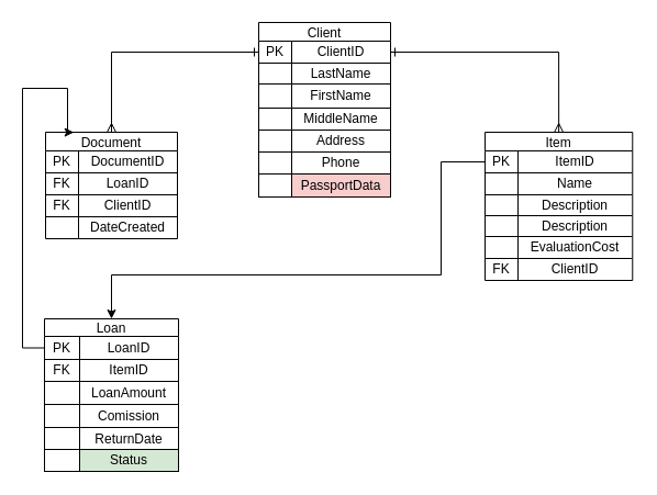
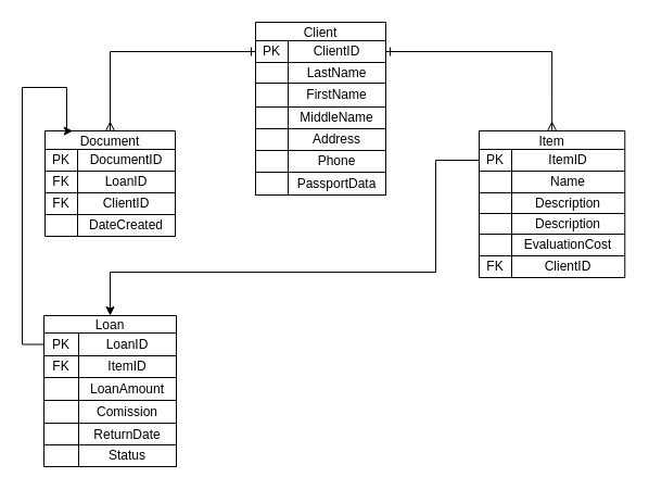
  <mxCell id="0" />
  <mxCell id="1" parent="0" />
  <mxCell id="2" value="Loan" style="shape=table;startSize=16;container=1;collapsible=0;childLayout=tableLayout;swimlaneFillColor=default;" parent="1" vertex="1"><mxGeometry x="40" y="290" width="122" height="120" as="geometry" /></mxCell>
  <mxCell id="3" value="" style="shape=tableRow;horizontal=0;startSize=0;swimlaneHead=0;swimlaneBody=0;strokeColor=inherit;top=0;left=0;bottom=0;right=0;collapsible=0;dropTarget=0;fillColor=none;points=[[0,0.5],[1,0.5]];portConstraint=eastwest;" parent="2" vertex="1"><mxGeometry y="16" width="122" height="21" as="geometry" /></mxCell>
  <mxCell id="4" value="PK" style="shape=partialRectangle;html=1;whiteSpace=wrap;connectable=0;strokeColor=inherit;overflow=hidden;fillColor=none;top=0;left=0;bottom=0;right=0;pointerEvents=1;" parent="3" vertex="1"><mxGeometry width="32" height="21" as="geometry"><mxRectangle width="32" height="21" as="alternateBounds" /></mxGeometry></mxCell>
  <mxCell id="5" value="&lt;span style=&quot;text-wrap: nowrap;&quot;&gt;LoanID&lt;/span&gt;" style="shape=partialRectangle;html=1;whiteSpace=wrap;connectable=0;strokeColor=inherit;overflow=hidden;fillColor=none;top=0;left=0;bottom=0;right=0;pointerEvents=1;" parent="3" vertex="1"><mxGeometry x="32" width="90" height="21" as="geometry"><mxRectangle width="90" height="21" as="alternateBounds" /></mxGeometry></mxCell>
  <mxCell id="6" value="" style="shape=tableRow;horizontal=0;startSize=0;swimlaneHead=0;swimlaneBody=0;strokeColor=inherit;top=0;left=0;bottom=0;right=0;collapsible=0;dropTarget=0;fillColor=none;points=[[0,0.5],[1,0.5]];portConstraint=eastwest;" parent="2" vertex="1"><mxGeometry y="37" width="122" height="20" as="geometry" /></mxCell>
  <mxCell id="7" value="FK" style="shape=partialRectangle;html=1;whiteSpace=wrap;connectable=0;strokeColor=inherit;overflow=hidden;fillColor=none;top=0;left=0;bottom=0;right=0;pointerEvents=1;" parent="6" vertex="1"><mxGeometry width="32" height="20" as="geometry"><mxRectangle width="32" height="20" as="alternateBounds" /></mxGeometry></mxCell>
  <mxCell id="8" value="ItemID" style="shape=partialRectangle;html=1;whiteSpace=wrap;connectable=0;strokeColor=inherit;overflow=hidden;fillColor=none;top=0;left=0;bottom=0;right=0;pointerEvents=1;" parent="6" vertex="1"><mxGeometry x="32" width="90" height="20" as="geometry"><mxRectangle width="90" height="20" as="alternateBounds" /></mxGeometry></mxCell>
  <mxCell id="9" value="" style="shape=tableRow;horizontal=0;startSize=0;swimlaneHead=0;swimlaneBody=0;strokeColor=inherit;top=0;left=0;bottom=0;right=0;collapsible=0;dropTarget=0;fillColor=none;points=[[0,0.5],[1,0.5]];portConstraint=eastwest;" parent="2" vertex="1"><mxGeometry y="57" width="122" height="21" as="geometry" /></mxCell>
  <mxCell id="10" value="" style="shape=partialRectangle;html=1;whiteSpace=wrap;connectable=0;strokeColor=inherit;overflow=hidden;fillColor=none;top=0;left=0;bottom=0;right=0;pointerEvents=1;" parent="9" vertex="1"><mxGeometry width="32" height="21" as="geometry"><mxRectangle width="32" height="21" as="alternateBounds" /></mxGeometry></mxCell>
  <mxCell id="11" value="LoanAmount" style="shape=partialRectangle;html=1;whiteSpace=wrap;connectable=0;strokeColor=inherit;overflow=hidden;fillColor=none;top=0;left=0;bottom=0;right=0;pointerEvents=1;" parent="9" vertex="1"><mxGeometry x="32" width="90" height="21" as="geometry"><mxRectangle width="90" height="21" as="alternateBounds" /></mxGeometry></mxCell>
  <mxCell id="12" value="" style="shape=tableRow;horizontal=0;startSize=0;swimlaneHead=0;swimlaneBody=0;strokeColor=inherit;top=0;left=0;bottom=0;right=0;collapsible=0;dropTarget=0;fillColor=none;points=[[0,0.5],[1,0.5]];portConstraint=eastwest;" parent="2" vertex="1"><mxGeometry y="78" width="122" height="21" as="geometry" /></mxCell>
  <mxCell id="13" value="" style="shape=partialRectangle;html=1;whiteSpace=wrap;connectable=0;strokeColor=inherit;overflow=hidden;fillColor=none;top=0;left=0;bottom=0;right=0;pointerEvents=1;" parent="12" vertex="1"><mxGeometry width="32" height="21" as="geometry"><mxRectangle width="32" height="21" as="alternateBounds" /></mxGeometry></mxCell>
  <mxCell id="14" value="&lt;span style=&quot;text-wrap: nowrap;&quot;&gt;Comission&lt;/span&gt;" style="shape=partialRectangle;html=1;whiteSpace=wrap;connectable=0;strokeColor=inherit;overflow=hidden;fillColor=none;top=0;left=0;bottom=0;right=0;pointerEvents=1;" parent="12" vertex="1"><mxGeometry x="32" width="90" height="21" as="geometry"><mxRectangle width="90" height="21" as="alternateBounds" /></mxGeometry></mxCell>
  <mxCell id="15" value="" style="shape=tableRow;horizontal=0;startSize=0;swimlaneHead=0;swimlaneBody=0;strokeColor=inherit;top=0;left=0;bottom=0;right=0;collapsible=0;dropTarget=0;fillColor=none;points=[[0,0.5],[1,0.5]];portConstraint=eastwest;" parent="2" vertex="1"><mxGeometry y="99" width="122" height="21" as="geometry" /></mxCell>
  <mxCell id="16" value="" style="shape=partialRectangle;html=1;whiteSpace=wrap;connectable=0;strokeColor=inherit;overflow=hidden;fillColor=none;top=0;left=0;bottom=0;right=0;pointerEvents=1;" parent="15" vertex="1"><mxGeometry width="32" height="21" as="geometry"><mxRectangle width="32" height="21" as="alternateBounds" /></mxGeometry></mxCell>
  <mxCell id="17" value="&lt;span style=&quot;text-wrap: nowrap;&quot;&gt;ReturnDate&lt;/span&gt;" style="shape=partialRectangle;html=1;whiteSpace=wrap;connectable=0;strokeColor=inherit;overflow=hidden;fillColor=none;top=0;left=0;bottom=0;right=0;pointerEvents=1;" parent="15" vertex="1"><mxGeometry x="32" width="90" height="21" as="geometry"><mxRectangle width="90" height="21" as="alternateBounds" /></mxGeometry></mxCell>
  <mxCell id="18" style="edgeStyle=orthogonalEdgeStyle;rounded=0;orthogonalLoop=1;jettySize=auto;html=1;startArrow=ERone;startFill=0;endArrow=ERmany;endFill=0;exitX=1;exitY=0.5;exitDx=0;exitDy=0;entryX=0.5;entryY=0;entryDx=0;entryDy=0;" parent="1" source="40" target="19" edge="1"><mxGeometry relative="1" as="geometry"><mxPoint x="361" y="320" as="targetPoint" /></mxGeometry></mxCell>
  <mxCell id="19" value="Item" style="shape=table;startSize=17;container=1;collapsible=0;childLayout=tableLayout;swimlaneFillColor=default;" parent="1" vertex="1"><mxGeometry x="441" y="120" width="134.278" height="135" as="geometry" /></mxCell>
  <mxCell id="20" value="" style="shape=tableRow;horizontal=0;startSize=0;swimlaneHead=0;swimlaneBody=0;strokeColor=inherit;top=0;left=0;bottom=0;right=0;collapsible=0;dropTarget=0;fillColor=none;points=[[0,0.5],[1,0.5]];portConstraint=eastwest;" parent="19" vertex="1"><mxGeometry y="17" width="134.278" height="20" as="geometry" /></mxCell>
  <mxCell id="21" value="PK" style="shape=partialRectangle;html=1;whiteSpace=wrap;connectable=0;strokeColor=inherit;overflow=hidden;fillColor=none;top=0;left=0;bottom=0;right=0;pointerEvents=1;" parent="20" vertex="1"><mxGeometry width="30" height="20" as="geometry"><mxRectangle width="30" height="20" as="alternateBounds" /></mxGeometry></mxCell>
  <mxCell id="22" value="ItemID" style="shape=partialRectangle;html=1;whiteSpace=wrap;connectable=0;strokeColor=inherit;overflow=hidden;fillColor=none;top=0;left=0;bottom=0;right=0;pointerEvents=1;" parent="20" vertex="1"><mxGeometry x="30" width="104" height="20" as="geometry"><mxRectangle width="104" height="20" as="alternateBounds" /></mxGeometry></mxCell>
  <mxCell id="23" value="" style="shape=tableRow;horizontal=0;startSize=0;swimlaneHead=0;swimlaneBody=0;strokeColor=inherit;top=0;left=0;bottom=0;right=0;collapsible=0;dropTarget=0;fillColor=none;points=[[0,0.5],[1,0.5]];portConstraint=eastwest;" parent="19" vertex="1"><mxGeometry y="37" width="134.278" height="20" as="geometry" /></mxCell>
  <mxCell id="24" value="" style="shape=partialRectangle;html=1;whiteSpace=wrap;connectable=0;strokeColor=inherit;overflow=hidden;fillColor=none;top=0;left=0;bottom=0;right=0;pointerEvents=1;" parent="23" vertex="1"><mxGeometry width="30" height="20" as="geometry"><mxRectangle width="30" height="20" as="alternateBounds" /></mxGeometry></mxCell>
  <mxCell id="25" value="Name" style="shape=partialRectangle;html=1;whiteSpace=wrap;connectable=0;strokeColor=inherit;overflow=hidden;fillColor=none;top=0;left=0;bottom=0;right=0;pointerEvents=1;" parent="23" vertex="1"><mxGeometry x="30" width="104" height="20" as="geometry"><mxRectangle width="104" height="20" as="alternateBounds" /></mxGeometry></mxCell>
  <mxCell id="26" value="" style="shape=tableRow;horizontal=0;startSize=0;swimlaneHead=0;swimlaneBody=0;strokeColor=inherit;top=0;left=0;bottom=0;right=0;collapsible=0;dropTarget=0;fillColor=none;points=[[0,0.5],[1,0.5]];portConstraint=eastwest;" vertex="1" parent="19"><mxGeometry y="57" width="134.278" height="19" as="geometry" /></mxCell>
  <mxCell id="27" value="" style="shape=partialRectangle;html=1;whiteSpace=wrap;connectable=0;strokeColor=inherit;overflow=hidden;fillColor=none;top=0;left=0;bottom=0;right=0;pointerEvents=1;" vertex="1" parent="26"><mxGeometry width="30" height="19" as="geometry"><mxRectangle width="30" height="19" as="alternateBounds" /></mxGeometry></mxCell>
  <mxCell id="28" value="Description" style="shape=partialRectangle;html=1;whiteSpace=wrap;connectable=0;strokeColor=inherit;overflow=hidden;fillColor=none;top=0;left=0;bottom=0;right=0;pointerEvents=1;" vertex="1" parent="26"><mxGeometry x="30" width="104" height="19" as="geometry"><mxRectangle width="104" height="19" as="alternateBounds" /></mxGeometry></mxCell>
  <mxCell id="29" value="" style="shape=tableRow;horizontal=0;startSize=0;swimlaneHead=0;swimlaneBody=0;strokeColor=inherit;top=0;left=0;bottom=0;right=0;collapsible=0;dropTarget=0;fillColor=none;points=[[0,0.5],[1,0.5]];portConstraint=eastwest;" parent="19" vertex="1"><mxGeometry y="76" width="134.278" height="19" as="geometry" /></mxCell>
  <mxCell id="30" value="" style="shape=partialRectangle;html=1;whiteSpace=wrap;connectable=0;strokeColor=inherit;overflow=hidden;fillColor=none;top=0;left=0;bottom=0;right=0;pointerEvents=1;" parent="29" vertex="1"><mxGeometry width="30" height="19" as="geometry"><mxRectangle width="30" height="19" as="alternateBounds" /></mxGeometry></mxCell>
  <mxCell id="31" value="Description" style="shape=partialRectangle;html=1;whiteSpace=wrap;connectable=0;strokeColor=inherit;overflow=hidden;fillColor=none;top=0;left=0;bottom=0;right=0;pointerEvents=1;" parent="29" vertex="1"><mxGeometry x="30" width="104" height="19" as="geometry"><mxRectangle width="104" height="19" as="alternateBounds" /></mxGeometry></mxCell>
  <mxCell id="32" value="" style="shape=tableRow;horizontal=0;startSize=0;swimlaneHead=0;swimlaneBody=0;strokeColor=inherit;top=0;left=0;bottom=0;right=0;collapsible=0;dropTarget=0;fillColor=none;points=[[0,0.5],[1,0.5]];portConstraint=eastwest;" parent="19" vertex="1"><mxGeometry y="95" width="134.278" height="20" as="geometry" /></mxCell>
  <mxCell id="33" value="" style="shape=partialRectangle;html=1;whiteSpace=wrap;connectable=0;strokeColor=inherit;overflow=hidden;fillColor=none;top=0;left=0;bottom=0;right=0;pointerEvents=1;" parent="32" vertex="1"><mxGeometry width="30" height="20" as="geometry"><mxRectangle width="30" height="20" as="alternateBounds" /></mxGeometry></mxCell>
  <mxCell id="34" value="EvaluationCost" style="shape=partialRectangle;html=1;whiteSpace=wrap;connectable=0;strokeColor=inherit;overflow=hidden;fillColor=none;top=0;left=0;bottom=0;right=0;pointerEvents=1;" parent="32" vertex="1"><mxGeometry x="30" width="104" height="20" as="geometry"><mxRectangle width="104" height="20" as="alternateBounds" /></mxGeometry></mxCell>
  <mxCell id="35" value="" style="shape=tableRow;horizontal=0;startSize=0;swimlaneHead=0;swimlaneBody=0;strokeColor=inherit;top=0;left=0;bottom=0;right=0;collapsible=0;dropTarget=0;fillColor=none;points=[[0,0.5],[1,0.5]];portConstraint=eastwest;" parent="19" vertex="1"><mxGeometry y="115" width="134.278" height="20" as="geometry" /></mxCell>
  <mxCell id="36" value="FK" style="shape=partialRectangle;html=1;whiteSpace=wrap;connectable=0;strokeColor=inherit;overflow=hidden;fillColor=none;top=0;left=0;bottom=0;right=0;pointerEvents=1;" parent="35" vertex="1"><mxGeometry width="30" height="20" as="geometry"><mxRectangle width="30" height="20" as="alternateBounds" /></mxGeometry></mxCell>
  <mxCell id="37" value="ClientID" style="shape=partialRectangle;html=1;whiteSpace=wrap;connectable=0;strokeColor=inherit;overflow=hidden;fillColor=none;top=0;left=0;bottom=0;right=0;pointerEvents=1;" parent="35" vertex="1"><mxGeometry x="30" width="104" height="20" as="geometry"><mxRectangle width="104" height="20" as="alternateBounds" /></mxGeometry></mxCell>
  <mxCell id="38" style="edgeStyle=orthogonalEdgeStyle;rounded=0;orthogonalLoop=1;jettySize=auto;html=1;entryX=0.5;entryY=0;entryDx=0;entryDy=0;startArrow=ERone;startFill=0;endArrow=ERmany;endFill=0;exitX=0;exitY=0.5;exitDx=0;exitDy=0;" parent="1" source="40" target="58" edge="1"><mxGeometry relative="1" as="geometry"><mxPoint x="152" y="400" as="sourcePoint" /><mxPoint x="210" y="487" as="targetPoint" /></mxGeometry></mxCell>
  <mxCell id="39" value="Client" style="shape=table;startSize=17;container=1;collapsible=0;childLayout=tableLayout;swimlaneFillColor=default;" parent="1" vertex="1"><mxGeometry x="235" y="20" width="120" height="138" as="geometry" /></mxCell>
  <mxCell id="40" value="" style="shape=tableRow;horizontal=0;startSize=0;swimlaneHead=0;swimlaneBody=0;strokeColor=inherit;top=0;left=0;bottom=0;right=0;collapsible=0;dropTarget=0;fillColor=none;points=[[0,0.5],[1,0.5]];portConstraint=eastwest;" parent="39" vertex="1"><mxGeometry y="17" width="120" height="20" as="geometry" /></mxCell>
  <mxCell id="41" value="PK" style="shape=partialRectangle;html=1;whiteSpace=wrap;connectable=0;strokeColor=inherit;overflow=hidden;fillColor=none;top=0;left=0;bottom=0;right=0;pointerEvents=1;" parent="40" vertex="1"><mxGeometry width="30" height="20" as="geometry"><mxRectangle width="30" height="20" as="alternateBounds" /></mxGeometry></mxCell>
  <mxCell id="42" value="ClientID" style="shape=partialRectangle;html=1;whiteSpace=wrap;connectable=0;strokeColor=inherit;overflow=hidden;fillColor=none;top=0;left=0;bottom=0;right=0;pointerEvents=1;" parent="40" vertex="1"><mxGeometry x="30" width="90" height="20" as="geometry"><mxRectangle width="90" height="20" as="alternateBounds" /></mxGeometry></mxCell>
  <mxCell id="43" value="" style="shape=tableRow;horizontal=0;startSize=0;swimlaneHead=0;swimlaneBody=0;strokeColor=inherit;top=0;left=0;bottom=0;right=0;collapsible=0;dropTarget=0;fillColor=none;points=[[0,0.5],[1,0.5]];portConstraint=eastwest;" parent="39" vertex="1"><mxGeometry y="37" width="120" height="19" as="geometry" /></mxCell>
  <mxCell id="44" value="" style="shape=partialRectangle;html=1;whiteSpace=wrap;connectable=0;strokeColor=inherit;overflow=hidden;fillColor=none;top=0;left=0;bottom=0;right=0;pointerEvents=1;" parent="43" vertex="1"><mxGeometry width="30" height="19" as="geometry"><mxRectangle width="30" height="19" as="alternateBounds" /></mxGeometry></mxCell>
  <mxCell id="45" value="LastName" style="shape=partialRectangle;html=1;whiteSpace=wrap;connectable=0;strokeColor=inherit;overflow=hidden;fillColor=none;top=0;left=0;bottom=0;right=0;pointerEvents=1;" parent="43" vertex="1"><mxGeometry x="30" width="90" height="19" as="geometry"><mxRectangle width="90" height="19" as="alternateBounds" /></mxGeometry></mxCell>
  <mxCell id="46" value="" style="shape=tableRow;horizontal=0;startSize=0;swimlaneHead=0;swimlaneBody=0;strokeColor=inherit;top=0;left=0;bottom=0;right=0;collapsible=0;dropTarget=0;fillColor=none;points=[[0,0.5],[1,0.5]];portConstraint=eastwest;" parent="39" vertex="1"><mxGeometry y="56" width="120" height="22" as="geometry" /></mxCell>
  <mxCell id="47" value="" style="shape=partialRectangle;html=1;whiteSpace=wrap;connectable=0;strokeColor=inherit;overflow=hidden;fillColor=none;top=0;left=0;bottom=0;right=0;pointerEvents=1;" parent="46" vertex="1"><mxGeometry width="30" height="22" as="geometry"><mxRectangle width="30" height="22" as="alternateBounds" /></mxGeometry></mxCell>
  <mxCell id="48" value="FirstName" style="shape=partialRectangle;html=1;whiteSpace=wrap;connectable=0;strokeColor=inherit;overflow=hidden;fillColor=none;top=0;left=0;bottom=0;right=0;pointerEvents=1;" parent="46" vertex="1"><mxGeometry x="30" width="90" height="22" as="geometry"><mxRectangle width="90" height="22" as="alternateBounds" /></mxGeometry></mxCell>
  <mxCell id="49" value="" style="shape=tableRow;horizontal=0;startSize=0;swimlaneHead=0;swimlaneBody=0;strokeColor=inherit;top=0;left=0;bottom=0;right=0;collapsible=0;dropTarget=0;fillColor=none;points=[[0,0.5],[1,0.5]];portConstraint=eastwest;" parent="39" vertex="1"><mxGeometry y="78" width="120" height="20" as="geometry" /></mxCell>
  <mxCell id="50" value="" style="shape=partialRectangle;html=1;whiteSpace=wrap;connectable=0;strokeColor=inherit;overflow=hidden;fillColor=none;top=0;left=0;bottom=0;right=0;pointerEvents=1;" parent="49" vertex="1"><mxGeometry width="30" height="20" as="geometry"><mxRectangle width="30" height="20" as="alternateBounds" /></mxGeometry></mxCell>
  <mxCell id="51" value="MiddleName" style="shape=partialRectangle;html=1;whiteSpace=wrap;connectable=0;strokeColor=inherit;overflow=hidden;fillColor=none;top=0;left=0;bottom=0;right=0;pointerEvents=1;" parent="49" vertex="1"><mxGeometry x="30" width="90" height="20" as="geometry"><mxRectangle width="90" height="20" as="alternateBounds" /></mxGeometry></mxCell>
  <mxCell id="52" value="" style="shape=tableRow;horizontal=0;startSize=0;swimlaneHead=0;swimlaneBody=0;strokeColor=inherit;top=0;left=0;bottom=0;right=0;collapsible=0;dropTarget=0;fillColor=none;points=[[0,0.5],[1,0.5]];portConstraint=eastwest;" parent="39" vertex="1"><mxGeometry y="98" width="120" height="20" as="geometry" /></mxCell>
  <mxCell id="53" value="" style="shape=partialRectangle;html=1;whiteSpace=wrap;connectable=0;strokeColor=inherit;overflow=hidden;fillColor=none;top=0;left=0;bottom=0;right=0;pointerEvents=1;" parent="52" vertex="1"><mxGeometry width="30" height="20" as="geometry"><mxRectangle width="30" height="20" as="alternateBounds" /></mxGeometry></mxCell>
  <mxCell id="54" value="Address" style="shape=partialRectangle;html=1;whiteSpace=wrap;connectable=0;strokeColor=inherit;overflow=hidden;fillColor=none;top=0;left=0;bottom=0;right=0;pointerEvents=1;" parent="52" vertex="1"><mxGeometry x="30" width="90" height="20" as="geometry"><mxRectangle width="90" height="20" as="alternateBounds" /></mxGeometry></mxCell>
  <mxCell id="55" value="" style="shape=tableRow;horizontal=0;startSize=0;swimlaneHead=0;swimlaneBody=0;strokeColor=inherit;top=0;left=0;bottom=0;right=0;collapsible=0;dropTarget=0;fillColor=none;points=[[0,0.5],[1,0.5]];portConstraint=eastwest;" parent="39" vertex="1"><mxGeometry y="118" width="120" height="20" as="geometry" /></mxCell>
  <mxCell id="56" value="" style="shape=partialRectangle;html=1;whiteSpace=wrap;connectable=0;strokeColor=inherit;overflow=hidden;fillColor=none;top=0;left=0;bottom=0;right=0;pointerEvents=1;" parent="55" vertex="1"><mxGeometry width="30" height="20" as="geometry"><mxRectangle width="30" height="20" as="alternateBounds" /></mxGeometry></mxCell>
  <mxCell id="57" value="Phone" style="shape=partialRectangle;html=1;whiteSpace=wrap;connectable=0;strokeColor=inherit;overflow=hidden;fillColor=none;top=0;left=0;bottom=0;right=0;pointerEvents=1;" parent="55" vertex="1"><mxGeometry x="30" width="90" height="20" as="geometry"><mxRectangle width="90" height="20" as="alternateBounds" /></mxGeometry></mxCell>
  <mxCell id="58" value="Document" style="shape=table;startSize=17;container=1;collapsible=0;childLayout=tableLayout;swimlaneFillColor=default;" parent="1" vertex="1"><mxGeometry x="41" y="120" width="120" height="97" as="geometry" /></mxCell>
  <mxCell id="59" value="" style="shape=tableRow;horizontal=0;startSize=0;swimlaneHead=0;swimlaneBody=0;strokeColor=inherit;top=0;left=0;bottom=0;right=0;collapsible=0;dropTarget=0;fillColor=none;points=[[0,0.5],[1,0.5]];portConstraint=eastwest;" parent="58" vertex="1"><mxGeometry y="17" width="120" height="20" as="geometry" /></mxCell>
  <mxCell id="60" value="PK" style="shape=partialRectangle;html=1;whiteSpace=wrap;connectable=0;strokeColor=inherit;overflow=hidden;fillColor=none;top=0;left=0;bottom=0;right=0;pointerEvents=1;" parent="59" vertex="1"><mxGeometry width="30" height="20" as="geometry"><mxRectangle width="30" height="20" as="alternateBounds" /></mxGeometry></mxCell>
  <mxCell id="61" value="DocumentID" style="shape=partialRectangle;html=1;whiteSpace=wrap;connectable=0;strokeColor=inherit;overflow=hidden;fillColor=none;top=0;left=0;bottom=0;right=0;pointerEvents=1;" parent="59" vertex="1"><mxGeometry x="30" width="90" height="20" as="geometry"><mxRectangle width="90" height="20" as="alternateBounds" /></mxGeometry></mxCell>
  <mxCell id="62" value="" style="shape=tableRow;horizontal=0;startSize=0;swimlaneHead=0;swimlaneBody=0;strokeColor=inherit;top=0;left=0;bottom=0;right=0;collapsible=0;dropTarget=0;fillColor=none;points=[[0,0.5],[1,0.5]];portConstraint=eastwest;" parent="58" vertex="1"><mxGeometry y="37" width="120" height="20" as="geometry" /></mxCell>
  <mxCell id="63" value="FK" style="shape=partialRectangle;html=1;whiteSpace=wrap;connectable=0;strokeColor=inherit;overflow=hidden;fillColor=none;top=0;left=0;bottom=0;right=0;pointerEvents=1;" parent="62" vertex="1"><mxGeometry width="30" height="20" as="geometry"><mxRectangle width="30" height="20" as="alternateBounds" /></mxGeometry></mxCell>
  <mxCell id="64" value="LoanID" style="shape=partialRectangle;html=1;whiteSpace=wrap;connectable=0;strokeColor=inherit;overflow=hidden;fillColor=none;top=0;left=0;bottom=0;right=0;pointerEvents=1;" parent="62" vertex="1"><mxGeometry x="30" width="90" height="20" as="geometry"><mxRectangle width="90" height="20" as="alternateBounds" /></mxGeometry></mxCell>
  <mxCell id="65" value="" style="shape=tableRow;horizontal=0;startSize=0;swimlaneHead=0;swimlaneBody=0;strokeColor=inherit;top=0;left=0;bottom=0;right=0;collapsible=0;dropTarget=0;fillColor=none;points=[[0,0.5],[1,0.5]];portConstraint=eastwest;" parent="58" vertex="1"><mxGeometry y="57" width="120" height="20" as="geometry" /></mxCell>
  <mxCell id="66" value="FK" style="shape=partialRectangle;html=1;whiteSpace=wrap;connectable=0;strokeColor=inherit;overflow=hidden;fillColor=none;top=0;left=0;bottom=0;right=0;pointerEvents=1;" parent="65" vertex="1"><mxGeometry width="30" height="20" as="geometry"><mxRectangle width="30" height="20" as="alternateBounds" /></mxGeometry></mxCell>
  <mxCell id="67" value="ClientID" style="shape=partialRectangle;html=1;whiteSpace=wrap;connectable=0;strokeColor=inherit;overflow=hidden;fillColor=none;top=0;left=0;bottom=0;right=0;pointerEvents=1;" parent="65" vertex="1"><mxGeometry x="30" width="90" height="20" as="geometry"><mxRectangle width="90" height="20" as="alternateBounds" /></mxGeometry></mxCell>
  <mxCell id="68" value="" style="shape=tableRow;horizontal=0;startSize=0;swimlaneHead=0;swimlaneBody=0;strokeColor=inherit;top=0;left=0;bottom=0;right=0;collapsible=0;dropTarget=0;fillColor=none;points=[[0,0.5],[1,0.5]];portConstraint=eastwest;" parent="58" vertex="1"><mxGeometry y="77" width="120" height="20" as="geometry" /></mxCell>
  <mxCell id="69" value="" style="shape=partialRectangle;html=1;whiteSpace=wrap;connectable=0;strokeColor=inherit;overflow=hidden;fillColor=none;top=0;left=0;bottom=0;right=0;pointerEvents=1;" parent="68" vertex="1"><mxGeometry width="30" height="20" as="geometry"><mxRectangle width="30" height="20" as="alternateBounds" /></mxGeometry></mxCell>
  <mxCell id="70" value="DateCreated" style="shape=partialRectangle;html=1;whiteSpace=wrap;connectable=0;strokeColor=inherit;overflow=hidden;fillColor=none;top=0;left=0;bottom=0;right=0;pointerEvents=1;" parent="68" vertex="1"><mxGeometry x="30" width="90" height="20" as="geometry"><mxRectangle width="90" height="20" as="alternateBounds" /></mxGeometry></mxCell>
  <mxCell id="71" value="" style="rounded=0;whiteSpace=wrap;html=1;" vertex="1" parent="1"><mxGeometry x="235" y="158" width="30" height="21" as="geometry" /></mxCell>
- <mxCell id="72" value="PassportData" style="rounded=0;whiteSpace=wrap;html=1;fillColor=#f8cecc;" vertex="1" parent="1"><mxGeometry x="265" y="158" width="90" height="21" as="geometry" /></mxCell>
+ <mxCell id="72" value="PassportData" style="rounded=0;whiteSpace=wrap;html=1;" vertex="1" parent="1"><mxGeometry x="265" y="158" width="90" height="21" as="geometry" /></mxCell>
  <mxCell id="73" value="" style="rounded=0;whiteSpace=wrap;html=1;" vertex="1" parent="1"><mxGeometry x="40" y="409" width="32" height="20" as="geometry" /></mxCell>
- <mxCell id="74" value="Status" style="rounded=0;whiteSpace=wrap;html=1;fillColor=#d5e8d4;" vertex="1" parent="1"><mxGeometry x="72" y="409" width="90" height="20" as="geometry" /></mxCell>
+ <mxCell id="74" value="Status" style="rounded=0;whiteSpace=wrap;html=1;" vertex="1" parent="1"><mxGeometry x="72" y="409" width="90" height="20" as="geometry" /></mxCell>
  <mxCell id="75" style="edgeStyle=orthogonalEdgeStyle;rounded=0;orthogonalLoop=1;jettySize=auto;html=1;exitX=0;exitY=0.5;exitDx=0;exitDy=0;entryX=0.214;entryY=0.001;entryDx=0;entryDy=0;entryPerimeter=0;" edge="1" parent="1" source="3" target="58"><mxGeometry relative="1" as="geometry"><mxPoint x="101" y="120" as="targetPoint" /><Array as="points"><mxPoint x="20" y="316" /><mxPoint x="20" y="80" /><mxPoint x="61" y="80" /><mxPoint x="61" y="120" /></Array></mxGeometry></mxCell>
  <mxCell id="76" style="edgeStyle=orthogonalEdgeStyle;rounded=0;orthogonalLoop=1;jettySize=auto;html=1;exitX=0;exitY=0.5;exitDx=0;exitDy=0;entryX=0.5;entryY=0;entryDx=0;entryDy=0;" edge="1" parent="1" source="20" target="2"><mxGeometry relative="1" as="geometry"><Array as="points"><mxPoint x="401" y="147" /><mxPoint x="401" y="250" /><mxPoint x="101" y="250" /></Array></mxGeometry></mxCell>
